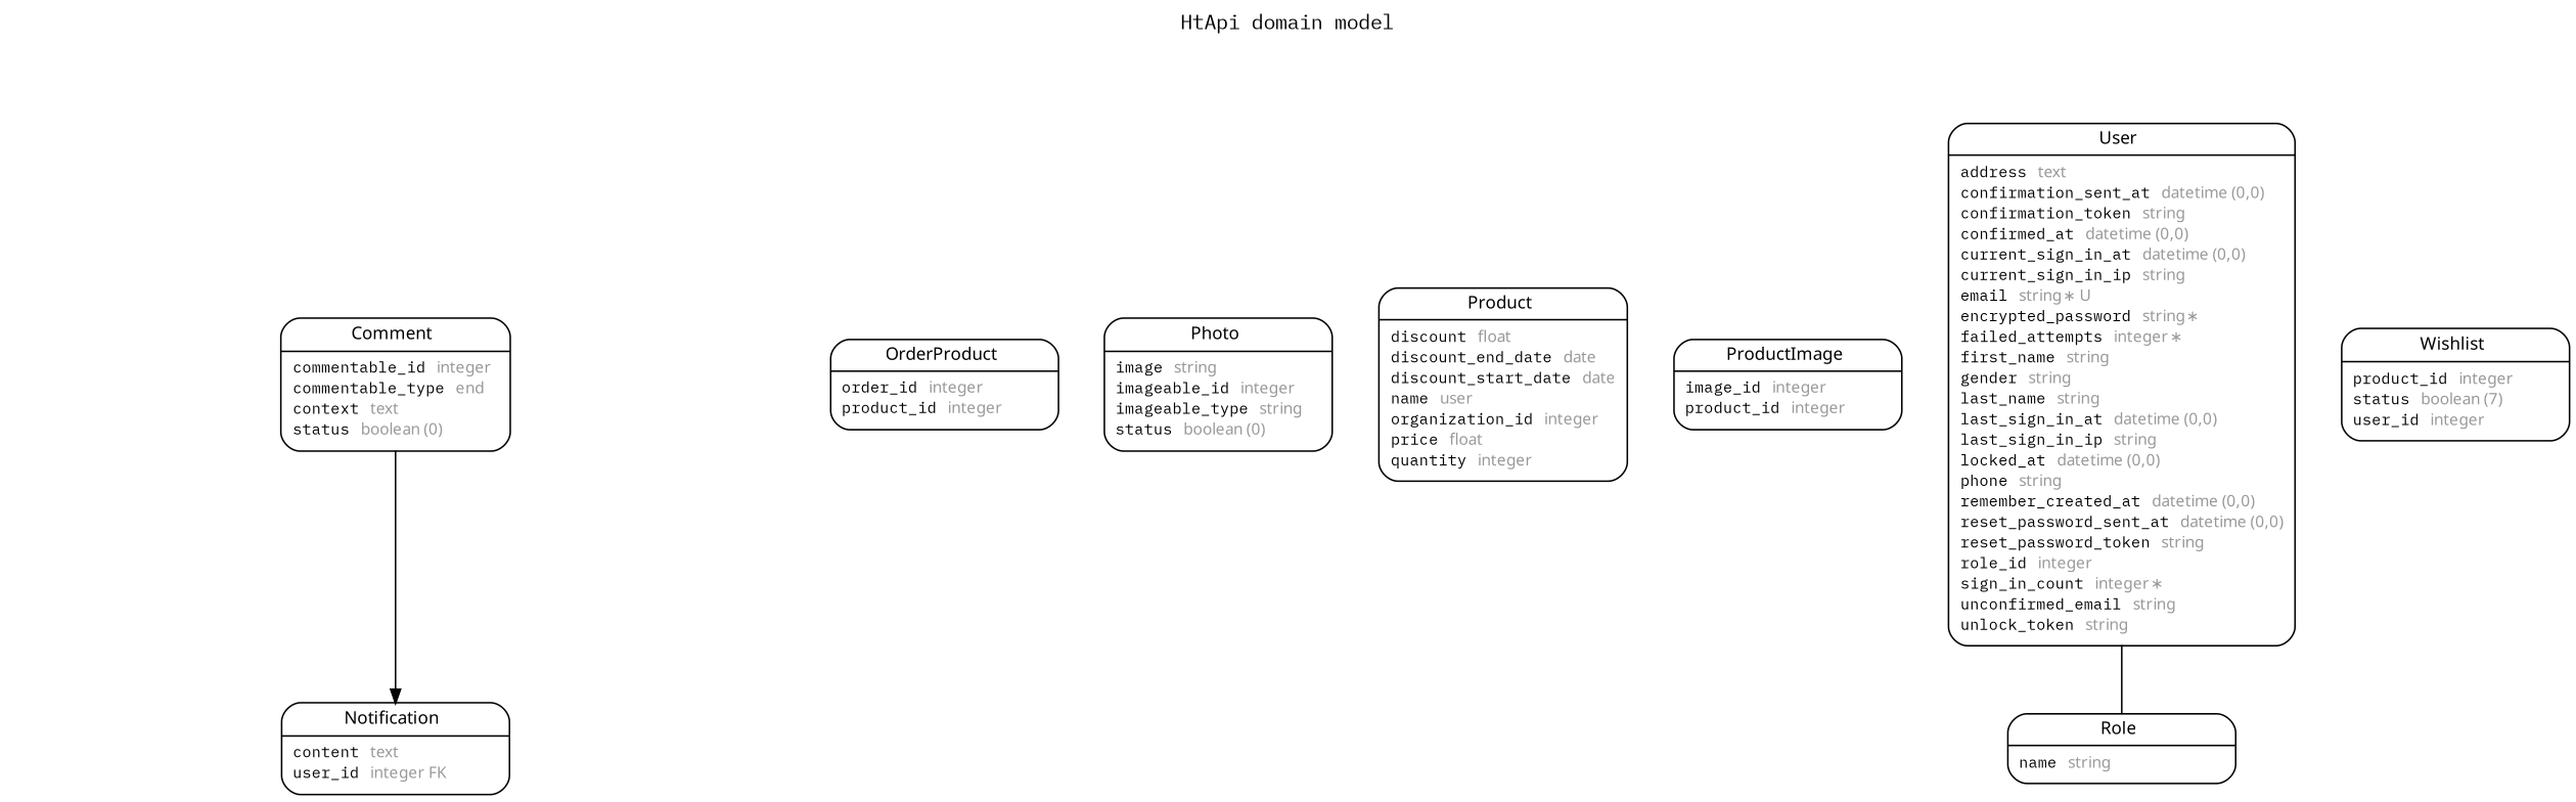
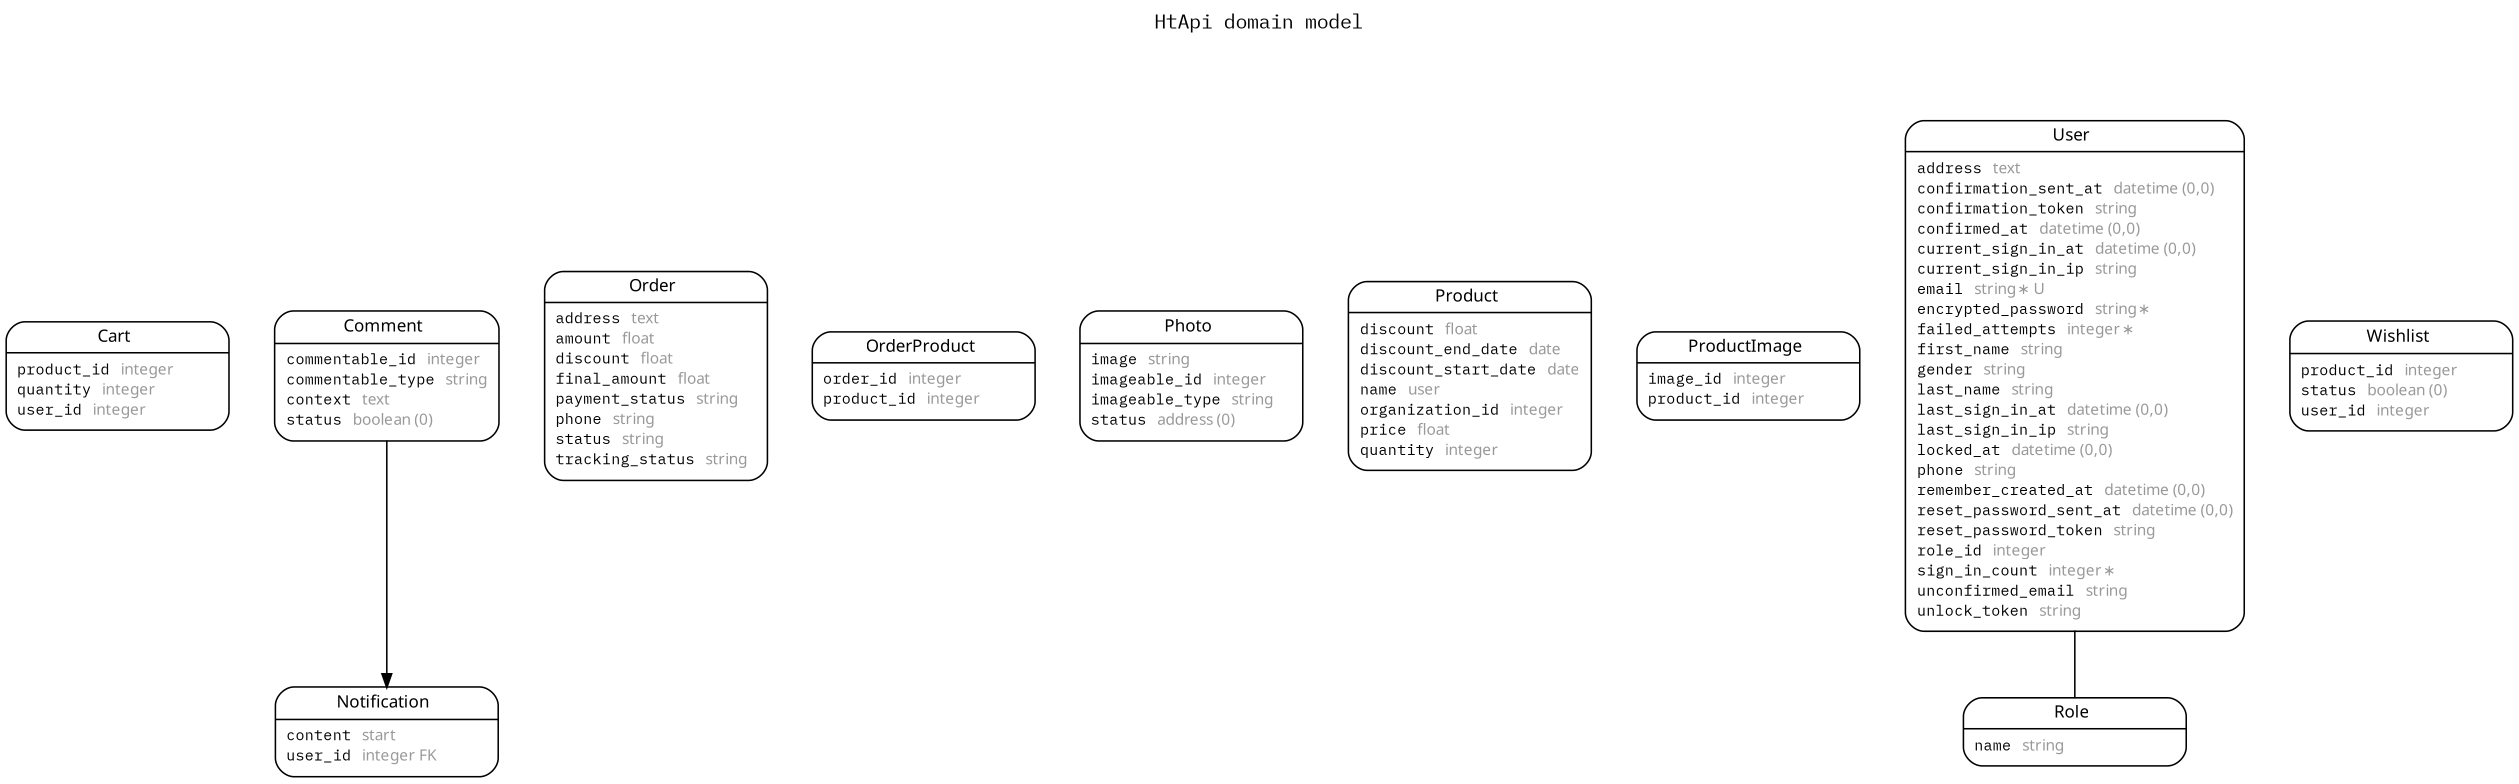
  digraph {
    concentrate=true
    fontname="IBM Plex Mono"
    fontsize=13
    label="HtApi domain model\n\n"
    labelloc=t
    nodesep=0.4
    rankdir=TB
    ranksep=0.5
    splines=spline
    node [fontname="IBM Plex Mono" fontsize=10 margin="0.07,0.05" penwidth=1.0 shape=Mrecord]
    edge [arrowsize=0.9 arrowtail=none dir=both fontname="IBM Plex Mono" fontsize=7 labelangle=32 labeldistance=1.8 penwidth=1.0 weight=1]
-   n2 [label=<{<table border="0" align="center" cellspacing="0.5" cellpadding="0" width="134">   <tr><td align="center" valign="bottom" width="130"><font face="Arial BoldMT" point-size="11">Comment</font></td></tr> </table> | <table border="0" align="left" cellspacing="2" cellpadding="0" width="134">   <tr><td align="left" width="130" port="commentable_id">commentable_id <font face="Arial ItalicMT" color="grey60">integer</font></td></tr>   <tr><td align="left" width="130" port="commentable_type">commentable_type <font face="Arial ItalicMT" color="grey60">end</font></td></tr>   <tr><td align="left" width="130" port="context">context <font face="Arial ItalicMT" color="grey60">text</font></td></tr>   <tr><td align="left" width="130" port="status">status <font face="Arial ItalicMT" color="grey60">boolean (0)</font></td></tr> </table> }>]
-   n3 [label=<{<table border="0" align="center" cellspacing="0.5" cellpadding="0" width="134">   <tr><td align="center" valign="bottom" width="130"><font face="Arial BoldMT" point-size="11">Notification</font></td></tr> </table> | <table border="0" align="left" cellspacing="2" cellpadding="0" width="134">   <tr><td align="left" width="130" port="content">content <font face="Arial ItalicMT" color="grey60">text</font></td></tr>   <tr><td align="left" width="130" port="user_id">user_id <font face="Arial ItalicMT" color="grey60">integer FK</font></td></tr> </table> }>]
+   n1 [label=<{<table border="0" align="center" cellspacing="0.5" cellpadding="0" width="134">   <tr><td align="center" valign="bottom" width="130"><font face="Arial BoldMT" point-size="11">Cart</font></td></tr> </table> | <table border="0" align="left" cellspacing="2" cellpadding="0" width="134">   <tr><td align="left" width="130" port="product_id">product_id <font face="Arial ItalicMT" color="grey60">integer</font></td></tr>   <tr><td align="left" width="130" port="quantity">quantity <font face="Arial ItalicMT" color="grey60">integer</font></td></tr>   <tr><td align="left" width="130" port="user_id">user_id <font face="Arial ItalicMT" color="grey60">integer</font></td></tr> </table> }>]
+   n2 [label=<{<table border="0" align="center" cellspacing="0.5" cellpadding="0" width="134">   <tr><td align="center" valign="bottom" width="130"><font face="Arial BoldMT" point-size="11">Comment</font></td></tr> </table> | <table border="0" align="left" cellspacing="2" cellpadding="0" width="134">   <tr><td align="left" width="130" port="commentable_id">commentable_id <font face="Arial ItalicMT" color="grey60">integer</font></td></tr>   <tr><td align="left" width="130" port="commentable_type">commentable_type <font face="Arial ItalicMT" color="grey60">string</font></td></tr>   <tr><td align="left" width="130" port="context">context <font face="Arial ItalicMT" color="grey60">text</font></td></tr>   <tr><td align="left" width="130" port="status">status <font face="Arial ItalicMT" color="grey60">boolean (0)</font></td></tr> </table> }>]
+   n3 [label=<{<table border="0" align="center" cellspacing="0.5" cellpadding="0" width="134">   <tr><td align="center" valign="bottom" width="130"><font face="Arial BoldMT" point-size="11">Notification</font></td></tr> </table> | <table border="0" align="left" cellspacing="2" cellpadding="0" width="134">   <tr><td align="left" width="130" port="content">content <font face="Arial ItalicMT" color="grey60">start</font></td></tr>   <tr><td align="left" width="130" port="user_id">user_id <font face="Arial ItalicMT" color="grey60">integer FK</font></td></tr> </table> }>]
+   n4 [label=<{<table border="0" align="center" cellspacing="0.5" cellpadding="0" width="134">   <tr><td align="center" valign="bottom" width="130"><font face="Arial BoldMT" point-size="11">Order</font></td></tr> </table> | <table border="0" align="left" cellspacing="2" cellpadding="0" width="134">   <tr><td align="left" width="130" port="address">address <font face="Arial ItalicMT" color="grey60">text</font></td></tr>   <tr><td align="left" width="130" port="amount">amount <font face="Arial ItalicMT" color="grey60">float</font></td></tr>   <tr><td align="left" width="130" port="discount">discount <font face="Arial ItalicMT" color="grey60">float</font></td></tr>   <tr><td align="left" width="130" port="final_amount">final_amount <font face="Arial ItalicMT" color="grey60">float</font></td></tr>   <tr><td align="left" width="130" port="payment_status">payment_status <font face="Arial ItalicMT" color="grey60">string</font></td></tr>   <tr><td align="left" width="130" port="phone">phone <font face="Arial ItalicMT" color="grey60">string</font></td></tr>   <tr><td align="left" width="130" port="status">status <font face="Arial ItalicMT" color="grey60">string</font></td></tr>   <tr><td align="left" width="130" port="tracking_status">tracking_status <font face="Arial ItalicMT" color="grey60">string</font></td></tr> </table> }>]
    n5 [label=<{<table border="0" align="center" cellspacing="0.5" cellpadding="0" width="134">   <tr><td align="center" valign="bottom" width="130"><font face="Arial BoldMT" point-size="11">OrderProduct</font></td></tr> </table> | <table border="0" align="left" cellspacing="2" cellpadding="0" width="134">   <tr><td align="left" width="130" port="order_id">order_id <font face="Arial ItalicMT" color="grey60">integer</font></td></tr>   <tr><td align="left" width="130" port="product_id">product_id <font face="Arial ItalicMT" color="grey60">integer</font></td></tr> </table> }>]
-   n6 [label=<{<table border="0" align="center" cellspacing="0.5" cellpadding="0" width="134">   <tr><td align="center" valign="bottom" width="130"><font face="Arial BoldMT" point-size="11">Photo</font></td></tr> </table> | <table border="0" align="left" cellspacing="2" cellpadding="0" width="134">   <tr><td align="left" width="130" port="image">image <font face="Arial ItalicMT" color="grey60">string</font></td></tr>   <tr><td align="left" width="130" port="imageable_id">imageable_id <font face="Arial ItalicMT" color="grey60">integer</font></td></tr>   <tr><td align="left" width="130" port="imageable_type">imageable_type <font face="Arial ItalicMT" color="grey60">string</font></td></tr>   <tr><td align="left" width="130" port="status">status <font face="Arial ItalicMT" color="grey60">boolean (0)</font></td></tr> </table> }>]
+   n6 [label=<{<table border="0" align="center" cellspacing="0.5" cellpadding="0" width="134">   <tr><td align="center" valign="bottom" width="130"><font face="Arial BoldMT" point-size="11">Photo</font></td></tr> </table> | <table border="0" align="left" cellspacing="2" cellpadding="0" width="134">   <tr><td align="left" width="130" port="image">image <font face="Arial ItalicMT" color="grey60">string</font></td></tr>   <tr><td align="left" width="130" port="imageable_id">imageable_id <font face="Arial ItalicMT" color="grey60">integer</font></td></tr>   <tr><td align="left" width="130" port="imageable_type">imageable_type <font face="Arial ItalicMT" color="grey60">string</font></td></tr>   <tr><td align="left" width="130" port="status">status <font face="Arial ItalicMT" color="grey60">address (0)</font></td></tr> </table> }>]
    n7 [label=<{<table border="0" align="center" cellspacing="0.5" cellpadding="0" width="134">   <tr><td align="center" valign="bottom" width="130"><font face="Arial BoldMT" point-size="11">Product</font></td></tr> </table> | <table border="0" align="left" cellspacing="2" cellpadding="0" width="134">   <tr><td align="left" width="130" port="discount">discount <font face="Arial ItalicMT" color="grey60">float</font></td></tr>   <tr><td align="left" width="130" port="discount_end_date">discount_end_date <font face="Arial ItalicMT" color="grey60">date</font></td></tr>   <tr><td align="left" width="130" port="discount_start_date">discount_start_date <font face="Arial ItalicMT" color="grey60">date</font></td></tr>   <tr><td align="left" width="130" port="name">name <font face="Arial ItalicMT" color="grey60">user</font></td></tr>   <tr><td align="left" width="130" port="organization_id">organization_id <font face="Arial ItalicMT" color="grey60">integer</font></td></tr>   <tr><td align="left" width="130" port="price">price <font face="Arial ItalicMT" color="grey60">float</font></td></tr>   <tr><td align="left" width="130" port="quantity">quantity <font face="Arial ItalicMT" color="grey60">integer</font></td></tr> </table> }>]
    n8 [label=<{<table border="0" align="center" cellspacing="0.5" cellpadding="0" width="134">   <tr><td align="center" valign="bottom" width="130"><font face="Arial BoldMT" point-size="11">ProductImage</font></td></tr> </table> | <table border="0" align="left" cellspacing="2" cellpadding="0" width="134">   <tr><td align="left" width="130" port="image_id">image_id <font face="Arial ItalicMT" color="grey60">integer</font></td></tr>   <tr><td align="left" width="130" port="product_id">product_id <font face="Arial ItalicMT" color="grey60">integer</font></td></tr> </table> }>]
    n9 [label=<{<table border="0" align="center" cellspacing="0.5" cellpadding="0" width="134">   <tr><td align="center" valign="bottom" width="130"><font face="Arial BoldMT" point-size="11">Role</font></td></tr> </table> | <table border="0" align="left" cellspacing="2" cellpadding="0" width="134">   <tr><td align="left" width="130" port="name">name <font face="Arial ItalicMT" color="grey60">string</font></td></tr> </table> }>]
    n10 [label=<{<table border="0" align="center" cellspacing="0.5" cellpadding="0" width="134">   <tr><td align="center" valign="bottom" width="130"><font face="Arial BoldMT" point-size="11">User</font></td></tr> </table> | <table border="0" align="left" cellspacing="2" cellpadding="0" width="134">   <tr><td align="left" width="130" port="address">address <font face="Arial ItalicMT" color="grey60">text</font></td></tr>   <tr><td align="left" width="130" port="confirmation_sent_at">confirmation_sent_at <font face="Arial ItalicMT" color="grey60">datetime (0,0)</font></td></tr>   <tr><td align="left" width="130" port="confirmation_token">confirmation_token <font face="Arial ItalicMT" color="grey60">string</font></td></tr>   <tr><td align="left" width="130" port="confirmed_at">confirmed_at <font face="Arial ItalicMT" color="grey60">datetime (0,0)</font></td></tr>   <tr><td align="left" width="130" port="current_sign_in_at">current_sign_in_at <font face="Arial ItalicMT" color="grey60">datetime (0,0)</font></td></tr>   <tr><td align="left" width="130" port="current_sign_in_ip">current_sign_in_ip <font face="Arial ItalicMT" color="grey60">string</font></td></tr>   <tr><td align="left" width="130" port="email">email <font face="Arial ItalicMT" color="grey60">string ∗ U</font></td></tr>   <tr><td align="left" width="130" port="encrypted_password">encrypted_password <font face="Arial ItalicMT" color="grey60">string ∗</font></td></tr>   <tr><td align="left" width="130" port="failed_attempts">failed_attempts <font face="Arial ItalicMT" color="grey60">integer ∗</font></td></tr>   <tr><td align="left" width="130" port="first_name">first_name <font face="Arial ItalicMT" color="grey60">string</font></td></tr>   <tr><td align="left" width="130" port="gender">gender <font face="Arial ItalicMT" color="grey60">string</font></td></tr>   <tr><td align="left" width="130" port="last_name">last_name <font face="Arial ItalicMT" color="grey60">string</font></td></tr>   <tr><td align="left" width="130" port="last_sign_in_at">last_sign_in_at <font face="Arial ItalicMT" color="grey60">datetime (0,0)</font></td></tr>   <tr><td align="left" width="130" port="last_sign_in_ip">last_sign_in_ip <font face="Arial ItalicMT" color="grey60">string</font></td></tr>   <tr><td align="left" width="130" port="locked_at">locked_at <font face="Arial ItalicMT" color="grey60">datetime (0,0)</font></td></tr>   <tr><td align="left" width="130" port="phone">phone <font face="Arial ItalicMT" color="grey60">string</font></td></tr>   <tr><td align="left" width="130" port="remember_created_at">remember_created_at <font face="Arial ItalicMT" color="grey60">datetime (0,0)</font></td></tr>   <tr><td align="left" width="130" port="reset_password_sent_at">reset_password_sent_at <font face="Arial ItalicMT" color="grey60">datetime (0,0)</font></td></tr>   <tr><td align="left" width="130" port="reset_password_token">reset_password_token <font face="Arial ItalicMT" color="grey60">string</font></td></tr>   <tr><td align="left" width="130" port="role_id">role_id <font face="Arial ItalicMT" color="grey60">integer</font></td></tr>   <tr><td align="left" width="130" port="sign_in_count">sign_in_count <font face="Arial ItalicMT" color="grey60">integer ∗</font></td></tr>   <tr><td align="left" width="130" port="unconfirmed_email">unconfirmed_email <font face="Arial ItalicMT" color="grey60">string</font></td></tr>   <tr><td align="left" width="130" port="unlock_token">unlock_token <font face="Arial ItalicMT" color="grey60">string</font></td></tr> </table> }>]
-   n11 [label=<{<table border="0" align="center" cellspacing="0.5" cellpadding="0" width="134">   <tr><td align="center" valign="bottom" width="130"><font face="Arial BoldMT" point-size="11">Wishlist</font></td></tr> </table> | <table border="0" align="left" cellspacing="2" cellpadding="0" width="134">   <tr><td align="left" width="130" port="product_id">product_id <font face="Arial ItalicMT" color="grey60">integer</font></td></tr>   <tr><td align="left" width="130" port="status">status <font face="Arial ItalicMT" color="grey60">boolean (7)</font></td></tr>   <tr><td align="left" width="130" port="user_id">user_id <font face="Arial ItalicMT" color="grey60">integer</font></td></tr> </table> }>]
+   n11 [label=<{<table border="0" align="center" cellspacing="0.5" cellpadding="0" width="134">   <tr><td align="center" valign="bottom" width="130"><font face="Arial BoldMT" point-size="11">Wishlist</font></td></tr> </table> | <table border="0" align="left" cellspacing="2" cellpadding="0" width="134">   <tr><td align="left" width="130" port="product_id">product_id <font face="Arial ItalicMT" color="grey60">integer</font></td></tr>   <tr><td align="left" width="130" port="status">status <font face="Arial ItalicMT" color="grey60">boolean (0)</font></td></tr>   <tr><td align="left" width="130" port="user_id">user_id <font face="Arial ItalicMT" color="grey60">integer</font></td></tr> </table> }>]
    n2 -> n3 [arrowhead=normal]
    n10 -> n9 [arrowhead=none]
  }
